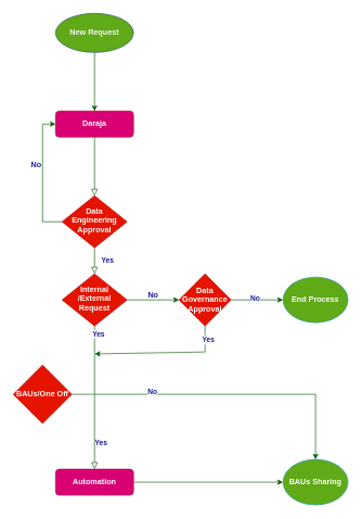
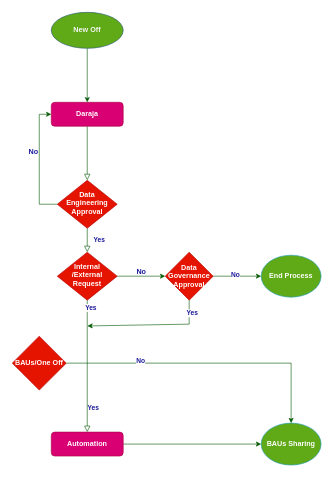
  <mxCell id="0" />
  <mxCell id="1" parent="0" />
  <mxCell id="2" value="" style="rounded=0;html=1;jettySize=auto;orthogonalLoop=1;fontSize=11;endArrow=block;endFill=0;endSize=8;strokeWidth=1;shadow=0;labelBackgroundColor=none;edgeStyle=orthogonalEdgeStyle;fillColor=#008a00;strokeColor=#005700;fontStyle=1" parent="1" source="3" target="6" edge="1"><mxGeometry relative="1" as="geometry" /></mxCell>
  <mxCell id="3" value="Daraja" style="rounded=1;whiteSpace=wrap;html=1;fontSize=12;glass=0;strokeWidth=1;shadow=0;fillColor=#d80073;strokeColor=#A50040;fontStyle=1;fontColor=#ffffff;" parent="1" vertex="1"><mxGeometry x="85" y="170" width="120" height="40" as="geometry" /></mxCell>
  <mxCell id="4" value="Yes" style="rounded=0;html=1;jettySize=auto;orthogonalLoop=1;fontSize=11;endArrow=block;endFill=0;endSize=8;strokeWidth=1;shadow=0;labelBackgroundColor=none;edgeStyle=orthogonalEdgeStyle;fillColor=#008a00;strokeColor=#005700;fontColor=#1b199a;fontStyle=1" parent="1" source="6" target="10" edge="1"><mxGeometry y="20" relative="1" as="geometry"><mxPoint as="offset" /></mxGeometry></mxCell>
  <mxCell id="5" style="edgeStyle=orthogonalEdgeStyle;rounded=0;orthogonalLoop=1;jettySize=auto;html=1;exitX=0;exitY=0.5;exitDx=0;exitDy=0;entryX=0;entryY=0.5;entryDx=0;entryDy=0;fillColor=#008a00;strokeColor=#005700;" parent="1" source="6" target="3" edge="1"><mxGeometry relative="1" as="geometry" /></mxCell>
  <mxCell id="6" value="Data Engineering Approval" style="rhombus;whiteSpace=wrap;html=1;shadow=0;fontFamily=Helvetica;fontSize=12;align=center;strokeWidth=1;spacing=6;spacingTop=-4;fillColor=#e51400;strokeColor=#B20000;fontStyle=1;fontColor=#ffffff;" parent="1" vertex="1"><mxGeometry x="95" y="300" width="100" height="80" as="geometry" /></mxCell>
  <mxCell id="7" value="Yes" style="rounded=0;html=1;jettySize=auto;orthogonalLoop=1;fontSize=11;endArrow=block;endFill=0;endSize=8;strokeWidth=1;shadow=0;labelBackgroundColor=none;edgeStyle=orthogonalEdgeStyle;fillColor=#008a00;strokeColor=#005700;fontColor=#1b199a;fontStyle=1" parent="1" source="10" target="12" edge="1"><mxGeometry x="0.636" y="10" relative="1" as="geometry"><mxPoint as="offset" /></mxGeometry></mxCell>
  <mxCell id="8" value="Yes" style="edgeLabel;html=1;align=center;verticalAlign=middle;resizable=0;points=[];fontColor=#1b199a;fontStyle=1" vertex="1" connectable="0" parent="7"><mxGeometry x="-0.891" y="5" relative="1" as="geometry"><mxPoint as="offset" /></mxGeometry></mxCell>
  <mxCell id="9" style="edgeStyle=orthogonalEdgeStyle;rounded=0;orthogonalLoop=1;jettySize=auto;html=1;entryX=0;entryY=0.5;entryDx=0;entryDy=0;fillColor=#008a00;strokeColor=#005700;" edge="1" parent="1" source="10" target="15"><mxGeometry relative="1" as="geometry" /></mxCell>
  <mxCell id="10" value="Internal /External Request" style="rhombus;whiteSpace=wrap;html=1;shadow=0;fontFamily=Helvetica;fontSize=12;align=center;strokeWidth=1;spacing=6;spacingTop=-4;fillColor=#e51400;strokeColor=#B20000;fontStyle=1;fontColor=#ffffff;" parent="1" vertex="1"><mxGeometry x="95" y="420" width="100" height="80" as="geometry" /></mxCell>
  <mxCell id="11" style="edgeStyle=orthogonalEdgeStyle;rounded=0;orthogonalLoop=1;jettySize=auto;html=1;fillColor=#008a00;strokeColor=#005700;entryX=0;entryY=0.5;entryDx=0;entryDy=0;" edge="1" parent="1" source="12" target="20"><mxGeometry relative="1" as="geometry"><mxPoint x="385" y="740" as="targetPoint" /></mxGeometry></mxCell>
  <mxCell id="12" value="Automation" style="rounded=1;whiteSpace=wrap;html=1;fontSize=12;glass=0;strokeWidth=1;shadow=0;fillColor=#d80073;strokeColor=#A50040;fontStyle=1;fontColor=#ffffff;" parent="1" vertex="1"><mxGeometry x="85" y="720" width="120" height="40" as="geometry" /></mxCell>
  <mxCell id="13" style="edgeStyle=orthogonalEdgeStyle;rounded=0;orthogonalLoop=1;jettySize=auto;html=1;entryX=0;entryY=0.5;entryDx=0;entryDy=0;fillColor=#008a00;strokeColor=#005700;" edge="1" parent="1" source="15" target="27"><mxGeometry relative="1" as="geometry" /></mxCell>
  <mxCell id="14" value="No" style="edgeLabel;html=1;align=center;verticalAlign=middle;resizable=0;points=[];fontColor=#1b199a;fontStyle=1" vertex="1" connectable="0" parent="13"><mxGeometry x="-0.108" y="3" relative="1" as="geometry"><mxPoint as="offset" /></mxGeometry></mxCell>
  <mxCell id="15" value="Data Governance Approval" style="rhombus;whiteSpace=wrap;html=1;fillColor=#e51400;strokeColor=#B20000;fontStyle=1;fontColor=#ffffff;" parent="1" vertex="1"><mxGeometry x="275" y="420" width="80" height="80" as="geometry" /></mxCell>
  <mxCell id="16" style="edgeStyle=orthogonalEdgeStyle;rounded=0;orthogonalLoop=1;jettySize=auto;html=1;entryX=0.5;entryY=0;entryDx=0;entryDy=0;fillColor=#008a00;strokeColor=#005700;" edge="1" parent="1" source="18" target="20"><mxGeometry relative="1" as="geometry"><mxPoint x="445" y="710" as="targetPoint" /></mxGeometry></mxCell>
  <mxCell id="17" value="No" style="edgeLabel;html=1;align=center;verticalAlign=middle;resizable=0;points=[];fontColor=#1b199a;fontStyle=1" vertex="1" connectable="0" parent="16"><mxGeometry x="-0.502" y="-1" relative="1" as="geometry"><mxPoint x="5" y="-6" as="offset" /></mxGeometry></mxCell>
  <mxCell id="18" value="BAUs/One Off" style="rhombus;whiteSpace=wrap;html=1;fillColor=#e51400;strokeColor=#B20000;fontStyle=1;fontColor=#ffffff;" parent="1" vertex="1"><mxGeometry x="20" y="560" width="90" height="90" as="geometry" /></mxCell>
  <mxCell id="19" value="No" style="text;html=1;align=center;verticalAlign=middle;resizable=0;points=[];autosize=1;strokeColor=none;fillColor=none;fontColor=#1b199a;fontStyle=1" parent="1" vertex="1"><mxGeometry x="35" y="238" width="40" height="30" as="geometry" /></mxCell>
  <mxCell id="20" value="BAUs Sharing" style="ellipse;whiteSpace=wrap;html=1;fillColor=#60a917;fontColor=#ffffff;strokeColor=#1b9bbb;fontStyle=1" vertex="1" parent="1"><mxGeometry x="435" y="705" width="100" height="70" as="geometry" /></mxCell>
  <mxCell id="21" style="edgeStyle=orthogonalEdgeStyle;rounded=0;orthogonalLoop=1;jettySize=auto;html=1;strokeColor=#005700;fillColor=#008a00;" edge="1" parent="1" source="22" target="3"><mxGeometry relative="1" as="geometry" /></mxCell>
- <mxCell id="22" value="New Request" style="ellipse;whiteSpace=wrap;html=1;fillColor=#60a917;fontStyle=1;fontColor=#f7f7f7;strokeColor=#225772;" vertex="1" parent="1"><mxGeometry x="85" y="20" width="120" height="60" as="geometry" /></mxCell>
+ <mxCell id="22" value="New Off" style="ellipse;whiteSpace=wrap;html=1;fillColor=#60a917;fontStyle=1;fontColor=#f7f7f7;strokeColor=#225772;" vertex="1" parent="1"><mxGeometry x="85" y="20" width="120" height="60" as="geometry" /></mxCell>
  <mxCell id="23" value="" style="endArrow=none;html=1;rounded=0;fillColor=#008a00;strokeColor=#005700;" edge="1" parent="1"><mxGeometry width="50" height="50" relative="1" as="geometry"><mxPoint x="315" y="540" as="sourcePoint" /><mxPoint x="315" y="500" as="targetPoint" /></mxGeometry></mxCell>
  <mxCell id="24" value="Yes" style="edgeLabel;html=1;align=center;verticalAlign=middle;resizable=0;points=[];fontColor=#1b199a;fontStyle=1" vertex="1" connectable="0" parent="23"><mxGeometry x="-0.05" y="-4" relative="1" as="geometry"><mxPoint as="offset" /></mxGeometry></mxCell>
  <mxCell id="25" value="" style="endArrow=classic;html=1;rounded=0;entryX=0.258;entryY=1.167;entryDx=0;entryDy=0;entryPerimeter=0;fillColor=#008a00;strokeColor=#005700;" edge="1" parent="1"><mxGeometry width="50" height="50" relative="1" as="geometry"><mxPoint x="315" y="540" as="sourcePoint" /><mxPoint x="145.32" y="543.01" as="targetPoint" /></mxGeometry></mxCell>
  <mxCell id="26" value="No" style="text;html=1;align=center;verticalAlign=middle;resizable=0;points=[];autosize=1;strokeColor=none;fillColor=none;fontColor=#1b199a;fontStyle=1" vertex="1" parent="1"><mxGeometry x="215" y="438" width="40" height="30" as="geometry" /></mxCell>
  <mxCell id="27" value="End Process" style="ellipse;whiteSpace=wrap;html=1;fillColor=#60a917;fontColor=#ffffff;strokeColor=#1b9bbb;fontStyle=1" vertex="1" parent="1"><mxGeometry x="435" y="425" width="100" height="70" as="geometry" /></mxCell>
